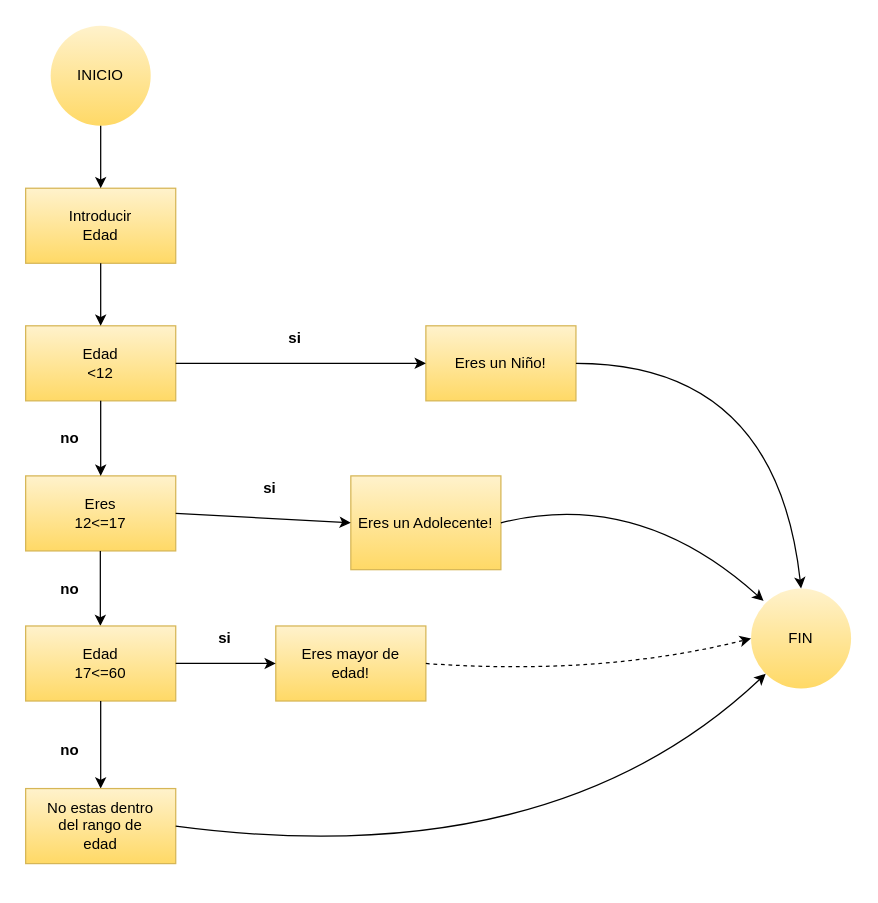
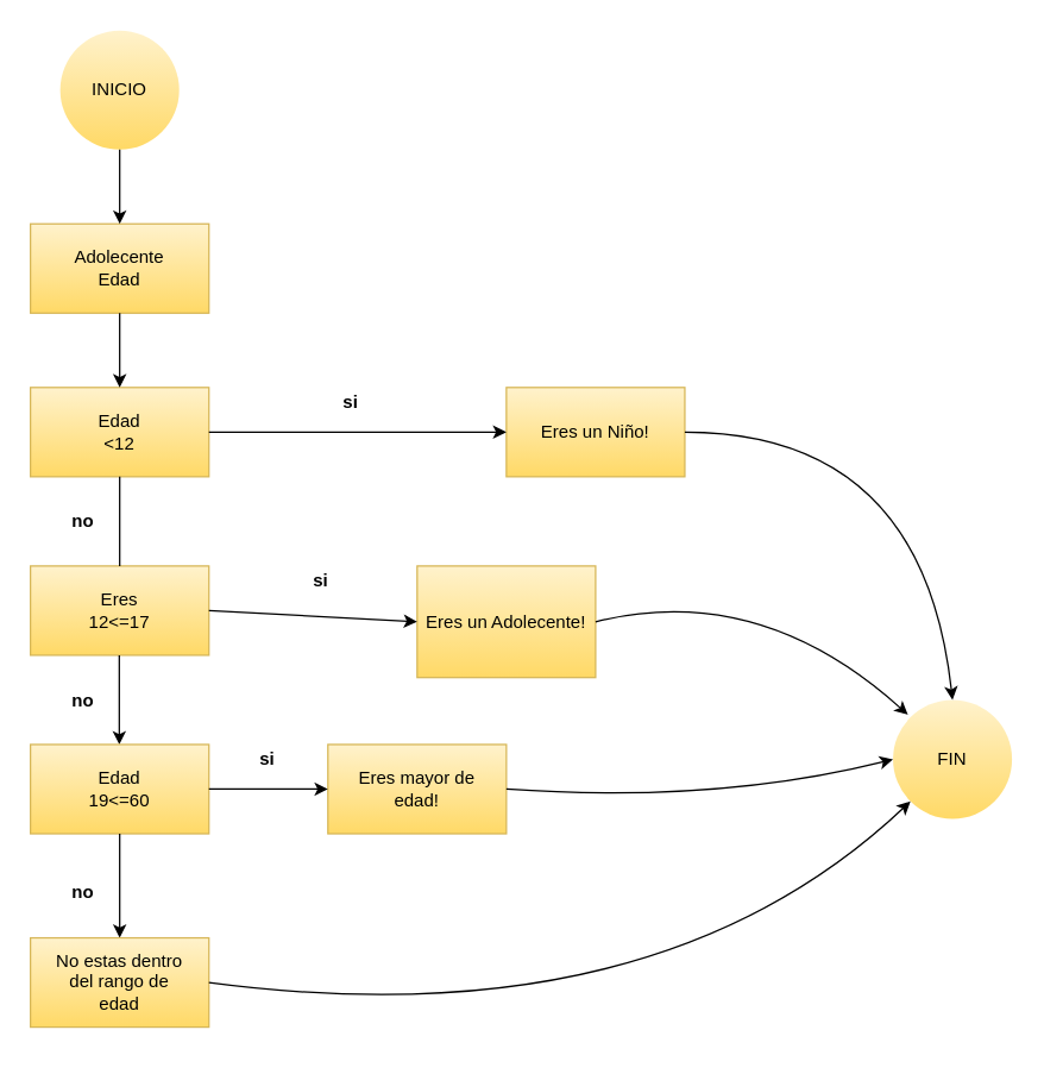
  <mxCell id="0" />
  <mxCell id="1" parent="0" />
  <mxCell id="2" value="INICIO" style="ellipse;whiteSpace=wrap;html=1;aspect=fixed;fillColor=#fff2cc;gradientColor=#ffd966;strokeColor=none;verticalAlign=middle;" vertex="1" parent="1"><mxGeometry x="40" y="20" width="80" height="80" as="geometry" /></mxCell>
- <mxCell id="3" value="Introducir&lt;br&gt;Edad" style="rounded=0;whiteSpace=wrap;html=1;gradientColor=#ffd966;fillColor=#fff2cc;strokeColor=#d6b656;" vertex="1" parent="1"><mxGeometry x="20" y="150" width="120" height="60" as="geometry" /></mxCell>
+ <mxCell id="3" value="Adolecente&lt;br&gt;Edad" style="rounded=0;whiteSpace=wrap;html=1;gradientColor=#ffd966;fillColor=#fff2cc;strokeColor=#d6b656;" vertex="1" parent="1"><mxGeometry x="20" y="150" width="120" height="60" as="geometry" /></mxCell>
  <mxCell id="4" value="" style="endArrow=classic;html=1;entryX=0.5;entryY=0;entryDx=0;entryDy=0;" edge="1" parent="1" source="2" target="3"><mxGeometry width="50" height="50" relative="1" as="geometry"><mxPoint x="-80" y="230" as="sourcePoint" /><mxPoint x="-9.289" y="180" as="targetPoint" /></mxGeometry></mxCell>
  <mxCell id="5" value="Edad&lt;br&gt;&amp;lt;12" style="rounded=0;whiteSpace=wrap;html=1;gradientColor=#ffd966;fillColor=#fff2cc;strokeColor=#d6b656;" vertex="1" parent="1"><mxGeometry x="20" y="260" width="120" height="60" as="geometry" /></mxCell>
  <mxCell id="6" value="" style="endArrow=classic;html=1;exitX=0.5;exitY=1;exitDx=0;exitDy=0;entryX=0.5;entryY=0;entryDx=0;entryDy=0;" edge="1" parent="1" source="3" target="5"><mxGeometry width="50" height="50" relative="1" as="geometry"><mxPoint x="80" y="250" as="sourcePoint" /><mxPoint x="130" y="200" as="targetPoint" /></mxGeometry></mxCell>
  <mxCell id="7" value="Eres un Niño!" style="rounded=0;whiteSpace=wrap;html=1;gradientColor=#ffd966;fillColor=#fff2cc;strokeColor=#d6b656;" vertex="1" parent="1"><mxGeometry x="340" y="260" width="120" height="60" as="geometry" /></mxCell>
  <mxCell id="8" value="" style="endArrow=classic;html=1;entryX=0;entryY=0.5;entryDx=0;entryDy=0;" edge="1" parent="1" source="5" target="7"><mxGeometry width="50" height="50" relative="1" as="geometry"><mxPoint x="140" y="340" as="sourcePoint" /><mxPoint x="210.711" y="290" as="targetPoint" /></mxGeometry></mxCell>
  <mxCell id="9" value="si" style="text;html=1;align=center;verticalAlign=middle;resizable=0;points=[];autosize=1;strokeColor=none;fontStyle=1" vertex="1" parent="1"><mxGeometry x="220" y="260" width="30" height="20" as="geometry" /></mxCell>
  <mxCell id="10" value="Eres&lt;br&gt;12&amp;lt;=17" style="rounded=0;whiteSpace=wrap;html=1;gradientColor=#ffd966;fillColor=#fff2cc;strokeColor=#d6b656;" vertex="1" parent="1"><mxGeometry x="20" y="380" width="120" height="60" as="geometry" /></mxCell>
- <mxCell id="11" value="" style="endArrow=classic;html=1;entryX=0.5;entryY=0;entryDx=0;entryDy=0;" edge="1" parent="1" source="5" target="10"><mxGeometry width="50" height="50" relative="1" as="geometry"><mxPoint x="-50.711" y="340" as="sourcePoint" /><mxPoint x="-50.711" y="290" as="targetPoint" /></mxGeometry></mxCell>
+ <mxCell id="11" value="" style="endArrow=none;html=1;entryX=0.5;entryY=0;entryDx=0;entryDy=0;" edge="1" parent="1" source="5" target="10"><mxGeometry width="50" height="50" relative="1" as="geometry"><mxPoint x="-50.711" y="340" as="sourcePoint" /><mxPoint x="-50.711" y="290" as="targetPoint" /></mxGeometry></mxCell>
  <mxCell id="12" value="no" style="text;html=1;align=center;verticalAlign=middle;resizable=0;points=[];autosize=1;strokeColor=none;fontStyle=1" vertex="1" parent="1"><mxGeometry x="40" y="340" width="30" height="20" as="geometry" /></mxCell>
  <mxCell id="13" value="Eres un Adolecente!" style="rounded=0;whiteSpace=wrap;html=1;gradientColor=#ffd966;fillColor=#fff2cc;strokeColor=#d6b656;" vertex="1" parent="1"><mxGeometry x="280" y="380" width="120" height="75" as="geometry" /></mxCell>
  <mxCell id="14" value="" style="endArrow=classic;html=1;entryX=0;entryY=0.5;entryDx=0;entryDy=0;exitX=1;exitY=0.5;exitDx=0;exitDy=0;" edge="1" parent="1" source="10" target="13"><mxGeometry width="50" height="50" relative="1" as="geometry"><mxPoint x="150" y="300" as="sourcePoint" /><mxPoint x="230" y="300" as="targetPoint" /></mxGeometry></mxCell>
  <mxCell id="15" value="si" style="text;html=1;align=center;verticalAlign=middle;resizable=0;points=[];autosize=1;strokeColor=none;fontStyle=1" vertex="1" parent="1"><mxGeometry x="200" y="380" width="30" height="20" as="geometry" /></mxCell>
  <mxCell id="16" value="" style="endArrow=classic;html=1;entryX=0.5;entryY=0;entryDx=0;entryDy=0;" edge="1" parent="1"><mxGeometry width="50" height="50" relative="1" as="geometry"><mxPoint x="79.71" y="440" as="sourcePoint" /><mxPoint x="79.71" y="500" as="targetPoint" /></mxGeometry></mxCell>
- <mxCell id="17" value="Edad&lt;br&gt;17&amp;lt;=60" style="rounded=0;whiteSpace=wrap;html=1;gradientColor=#ffd966;fillColor=#fff2cc;strokeColor=#d6b656;" vertex="1" parent="1"><mxGeometry x="20" y="500" width="120" height="60" as="geometry" /></mxCell>
+ <mxCell id="17" value="Edad&lt;br&gt;19&amp;lt;=60" style="rounded=0;whiteSpace=wrap;html=1;gradientColor=#ffd966;fillColor=#fff2cc;strokeColor=#d6b656;" vertex="1" parent="1"><mxGeometry x="20" y="500" width="120" height="60" as="geometry" /></mxCell>
  <mxCell id="18" value="no" style="text;html=1;align=center;verticalAlign=middle;resizable=0;points=[];autosize=1;strokeColor=none;fontStyle=1" vertex="1" parent="1"><mxGeometry x="40" y="461" width="30" height="20" as="geometry" /></mxCell>
  <mxCell id="19" value="Eres mayor de &lt;br&gt;edad!" style="rounded=0;whiteSpace=wrap;html=1;gradientColor=#ffd966;fillColor=#fff2cc;strokeColor=#d6b656;" vertex="1" parent="1"><mxGeometry x="220" y="500" width="120" height="60" as="geometry" /></mxCell>
  <mxCell id="20" value="" style="endArrow=classic;html=1;exitX=1;exitY=0.5;exitDx=0;exitDy=0;entryX=0;entryY=0.5;entryDx=0;entryDy=0;" edge="1" parent="1" source="17" target="19"><mxGeometry width="50" height="50" relative="1" as="geometry"><mxPoint x="150" y="420" as="sourcePoint" /><mxPoint x="210" y="530" as="targetPoint" /></mxGeometry></mxCell>
  <mxCell id="21" value="si" style="text;html=1;align=center;verticalAlign=middle;resizable=0;points=[];autosize=1;strokeColor=none;fontStyle=1" vertex="1" parent="1"><mxGeometry x="164" y="500" width="30" height="20" as="geometry" /></mxCell>
  <mxCell id="22" value="FIN" style="ellipse;whiteSpace=wrap;html=1;aspect=fixed;fillColor=#fff2cc;gradientColor=#ffd966;strokeColor=none;verticalAlign=middle;" vertex="1" parent="1"><mxGeometry x="600" y="470" width="80" height="80" as="geometry" /></mxCell>
  <mxCell id="23" value="" style="endArrow=classic;html=1;exitX=0.5;exitY=1;exitDx=0;exitDy=0;entryX=0.5;entryY=0;entryDx=0;entryDy=0;" edge="1" parent="1" source="17" target="24"><mxGeometry width="50" height="50" relative="1" as="geometry"><mxPoint x="100" y="580" as="sourcePoint" /><mxPoint x="60" y="580" as="targetPoint" /></mxGeometry></mxCell>
  <mxCell id="24" value="No estas dentro&lt;br&gt;del rango de&lt;br&gt;edad" style="rounded=0;whiteSpace=wrap;html=1;gradientColor=#ffd966;fillColor=#fff2cc;strokeColor=#d6b656;" vertex="1" parent="1"><mxGeometry x="20" y="630" width="120" height="60" as="geometry" /></mxCell>
  <mxCell id="25" value="no" style="text;html=1;align=center;verticalAlign=middle;resizable=0;points=[];autosize=1;strokeColor=none;fontStyle=1" vertex="1" parent="1"><mxGeometry x="40" y="590" width="30" height="20" as="geometry" /></mxCell>
  <mxCell id="26" value="" style="curved=1;endArrow=classic;html=1;exitX=1;exitY=0.5;exitDx=0;exitDy=0;entryX=0.5;entryY=0;entryDx=0;entryDy=0;" edge="1" parent="1" source="7" target="22"><mxGeometry width="50" height="50" relative="1" as="geometry"><mxPoint x="460" y="340" as="sourcePoint" /><mxPoint x="610" y="470" as="targetPoint" /><Array as="points"><mxPoint x="620" y="290" /></Array></mxGeometry></mxCell>
  <mxCell id="27" value="" style="curved=1;endArrow=classic;html=1;exitX=1;exitY=0.5;exitDx=0;exitDy=0;" edge="1" parent="1" source="13"><mxGeometry width="50" height="50" relative="1" as="geometry"><mxPoint x="410" y="411" as="sourcePoint" /><mxPoint x="610" y="480" as="targetPoint" /><Array as="points"><mxPoint x="510" y="390" /></Array></mxGeometry></mxCell>
- <mxCell id="28" value="" style="curved=1;endArrow=classic;html=1;exitX=1;exitY=0.5;exitDx=0;exitDy=0;entryX=0;entryY=0.5;entryDx=0;entryDy=0;dashed=1;" edge="1" parent="1" source="19" target="22"><mxGeometry width="50" height="50" relative="1" as="geometry"><mxPoint x="410" y="530" as="sourcePoint" /><mxPoint x="550" y="500" as="targetPoint" /><Array as="points"><mxPoint x="480" y="540" /></Array></mxGeometry></mxCell>
+ <mxCell id="28" value="" style="curved=1;endArrow=classic;html=1;exitX=1;exitY=0.5;exitDx=0;exitDy=0;entryX=0;entryY=0.5;entryDx=0;entryDy=0;" edge="1" parent="1" source="19" target="22"><mxGeometry width="50" height="50" relative="1" as="geometry"><mxPoint x="410" y="530" as="sourcePoint" /><mxPoint x="550" y="500" as="targetPoint" /><Array as="points"><mxPoint x="480" y="540" /></Array></mxGeometry></mxCell>
  <mxCell id="29" value="" style="curved=1;endArrow=classic;html=1;exitX=1;exitY=0.5;exitDx=0;exitDy=0;entryX=0;entryY=1;entryDx=0;entryDy=0;" edge="1" parent="1" source="24" target="22"><mxGeometry width="50" height="50" relative="1" as="geometry"><mxPoint x="350" y="610" as="sourcePoint" /><mxPoint x="608.24" y="587.6" as="targetPoint" /><Array as="points"><mxPoint x="440" y="700" /></Array></mxGeometry></mxCell>
